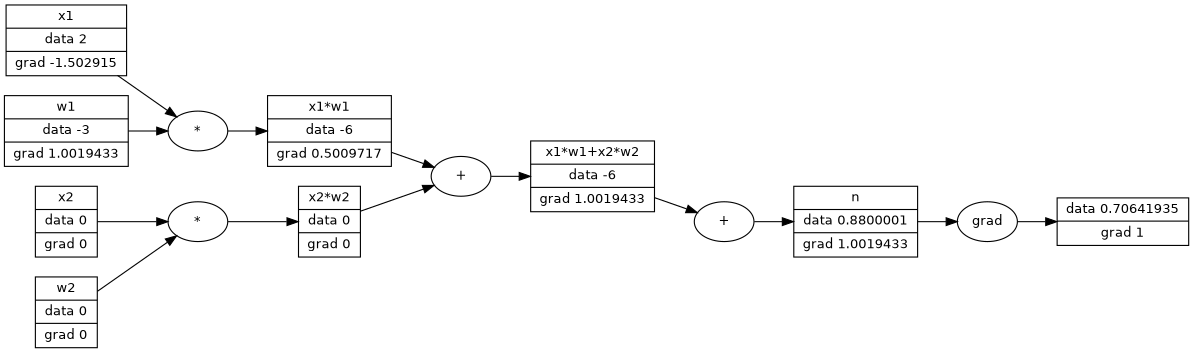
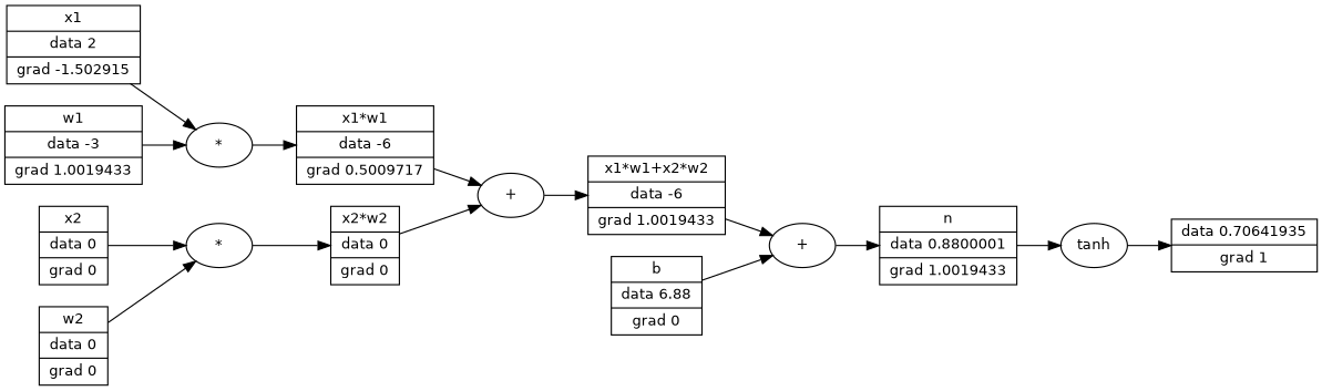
  digraph {
    fontname="DejaVu Sans"
    rankdir=LR
    node [fontname="DejaVu Sans" fontsize=12 shape=record]
    edge [fontname="DejaVu Sans"]
    n1 [label="x1 | data 2 | grad -1.502915"]
    n2 [label="*" shape=ellipse]
    n3 [label="x1*w1 | data -6 | grad 0.5009717"]
    n4 [label="x2 | data 0 | grad 0"]
    n5 [label="*" shape=ellipse]
    n6 [label="x2*w2 | data 0 | grad 0"]
    n7 [label="w1 | data -3 | grad 1.0019433"]
    n8 [label="w2 | data 0 | grad 0"]
+   n9 [label="b | data 6.88 | grad 0"]
    n10 [label="+" shape=ellipse]
    n11 [label="n | data 0.8800001 | grad 1.0019433"]
    n12 [label="+" shape=ellipse]
    n13 [label="x1*w1+x2*w2 | data -6 | grad 1.0019433"]
-   n14 [label=grad shape=ellipse]
+   n14 [label=tanh shape=ellipse]
    n15 [label="data 0.70641935 | grad 1"]
    n1 -> n2
    n2 -> n3
    n3 -> n12
    n4 -> n5
    n5 -> n6
    n6 -> n12
    n7 -> n2
    n8 -> n5
+   n9 -> n10
    n10 -> n11
    n11 -> n14
    n12 -> n13
    n13 -> n10
    n14 -> n15
  }
